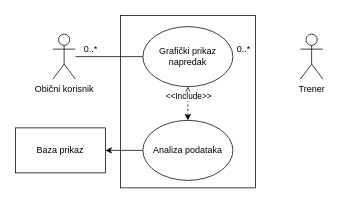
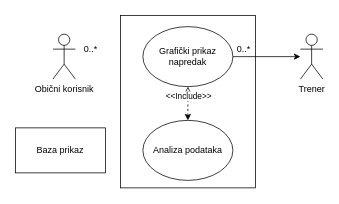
  <mxCell id="0" />
  <mxCell id="1" parent="0" />
  <mxCell id="2" value="" style="rounded=0;whiteSpace=wrap;html=1;" vertex="1" parent="1"><mxGeometry x="160" y="20" width="180" height="230" as="geometry" /></mxCell>
  <mxCell id="3" value="&amp;lt;&amp;lt;Include&amp;gt;&amp;gt;" style="rounded=0;orthogonalLoop=1;jettySize=auto;html=1;dashed=1;endArrow=none;endFill=0;startArrow=classic;startFill=1;" edge="1" parent="1"><mxGeometry relative="1" as="geometry"><mxPoint x="219.864" y="50.544" as="sourcePoint" /></mxGeometry></mxCell>
+ <mxCell id="4" value="" style="edgeStyle=orthogonalEdgeStyle;rounded=0;orthogonalLoop=1;jettySize=auto;html=1;endArrow=none;endFill=0;startArrow=classic;startFill=1;" edge="1" parent="1" source="5" target="8"><mxGeometry relative="1" as="geometry" /></mxCell>
  <mxCell id="5" value="Trener" style="shape=umlActor;verticalLabelPosition=bottom;verticalAlign=top;html=1;outlineConnect=0;" vertex="1" parent="1"><mxGeometry x="400" y="45" width="30" height="60" as="geometry" /></mxCell>
- <mxCell id="6" value="" style="edgeStyle=orthogonalEdgeStyle;rounded=0;orthogonalLoop=1;jettySize=auto;html=1;endArrow=none;endFill=0;startArrow=none;startFill=0;" edge="1" parent="1" source="7" target="8"><mxGeometry relative="1" as="geometry" /></mxCell>
  <mxCell id="7" value="Obični korisnik" style="shape=umlActor;verticalLabelPosition=bottom;verticalAlign=top;html=1;outlineConnect=0;" vertex="1" parent="1"><mxGeometry x="70" y="45" width="30" height="60" as="geometry" /></mxCell>
  <mxCell id="8" value="Grafički prikaz napredak" style="ellipse;whiteSpace=wrap;html=1;" vertex="1" parent="1"><mxGeometry x="190" y="35" width="120" height="80" as="geometry" /></mxCell>
  <mxCell id="9" value="" style="edgeStyle=orthogonalEdgeStyle;rounded=0;orthogonalLoop=1;jettySize=auto;html=1;" edge="1" parent="1"><mxGeometry relative="1" as="geometry"><mxPoint x="190" y="210" as="targetPoint" /></mxGeometry></mxCell>
- <mxCell id="10" value="" style="edgeStyle=orthogonalEdgeStyle;rounded=0;orthogonalLoop=1;jettySize=auto;html=1;endArrow=none;endFill=0;startArrow=classic;startFill=1;" edge="1" parent="1" source="11" target="14"><mxGeometry relative="1" as="geometry" /></mxCell>
  <mxCell id="11" value="Baza prikaz" style="rounded=0;whiteSpace=wrap;html=1;" vertex="1" parent="1"><mxGeometry x="20" y="170" width="120" height="60" as="geometry" /></mxCell>
  <mxCell id="12" value="" style="edgeStyle=orthogonalEdgeStyle;rounded=0;orthogonalLoop=1;jettySize=auto;html=1;endArrow=open;endFill=0;startArrow=classic;startFill=1;dashed=1;" edge="1" parent="1" source="14" target="8"><mxGeometry relative="1" as="geometry" /></mxCell>
  <mxCell id="13" value="&amp;lt;&amp;lt;Include&amp;gt;&amp;gt;" style="edgeLabel;html=1;align=center;verticalAlign=middle;resizable=0;points=[];" vertex="1" connectable="0" parent="12"><mxGeometry x="0.478" relative="1" as="geometry"><mxPoint as="offset" /></mxGeometry></mxCell>
  <mxCell id="14" value="Analiza podataka" style="ellipse;whiteSpace=wrap;html=1;" vertex="1" parent="1"><mxGeometry x="190" y="160" width="120" height="80" as="geometry" /></mxCell>
  <mxCell id="15" value="0..*" style="text;html=1;align=center;verticalAlign=middle;resizable=0;points=[];autosize=1;strokeColor=none;fillColor=none;" vertex="1" parent="1"><mxGeometry x="100" y="50" width="40" height="30" as="geometry" /></mxCell>
  <mxCell id="16" value="0..*" style="text;html=1;align=center;verticalAlign=middle;resizable=0;points=[];autosize=1;strokeColor=none;fillColor=none;" vertex="1" parent="1"><mxGeometry x="304" y="50" width="40" height="30" as="geometry" /></mxCell>
